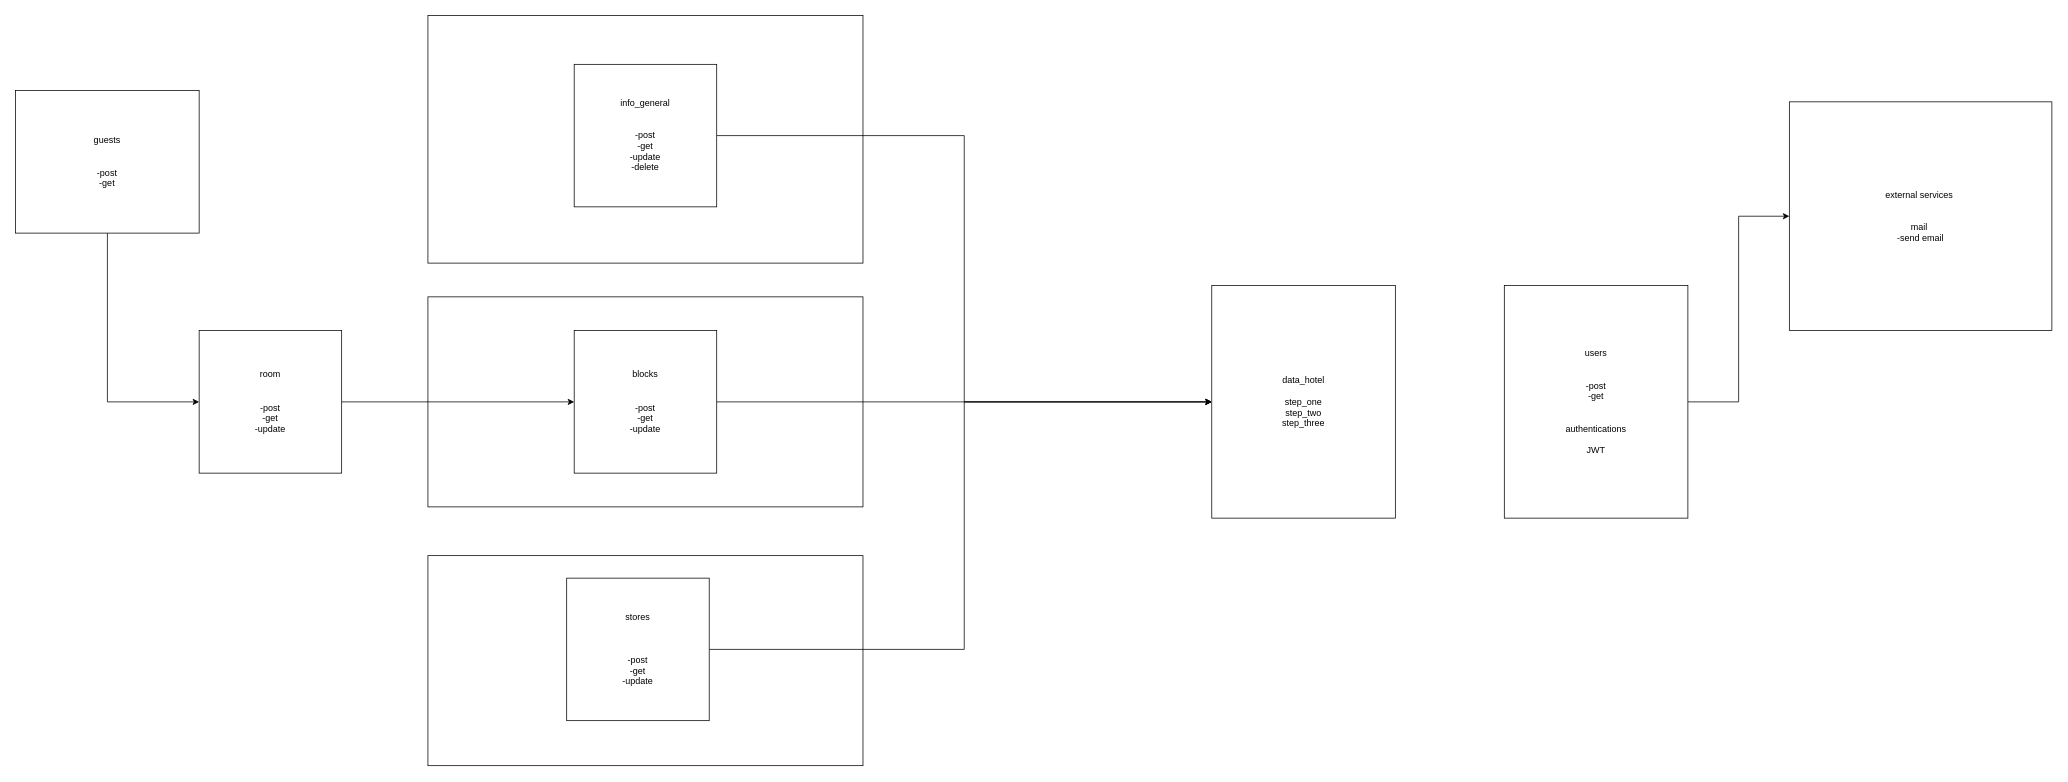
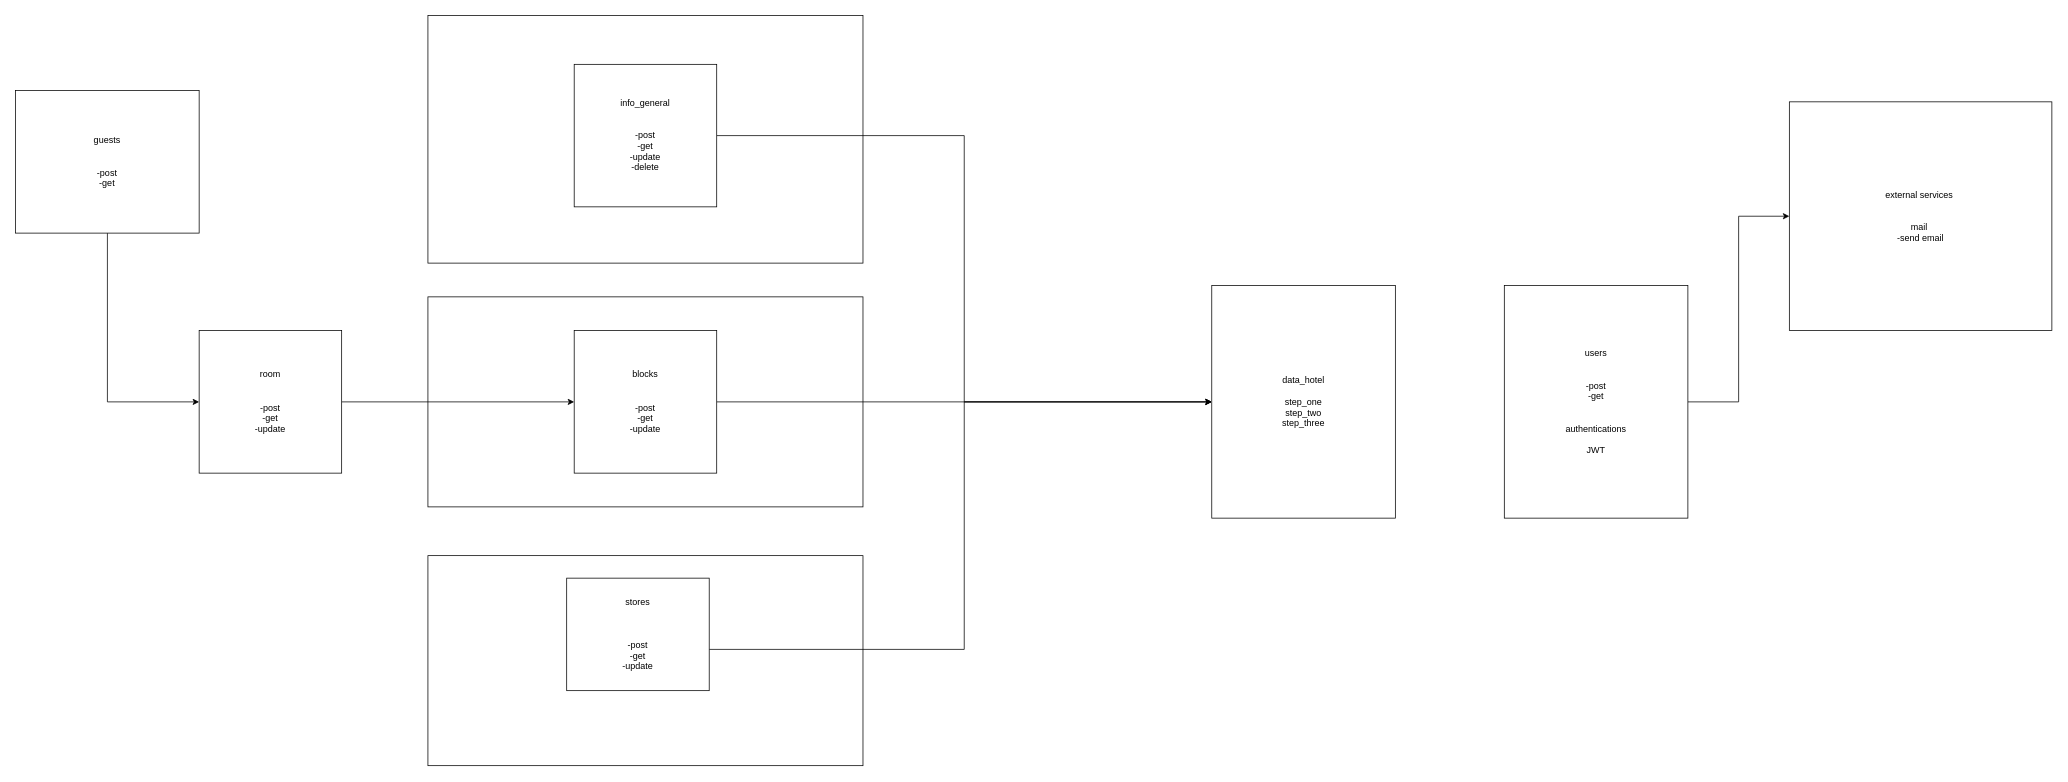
  <mxCell id="0" />
  <mxCell id="1" parent="0" />
  <mxCell id="2" value="" style="rounded=0;whiteSpace=wrap;html=1;" parent="1" vertex="1"><mxGeometry x="570" y="20" width="580" height="330" as="geometry" /></mxCell>
  <mxCell id="3" style="edgeStyle=orthogonalEdgeStyle;rounded=0;orthogonalLoop=1;jettySize=auto;html=1;entryX=0;entryY=0.5;entryDx=0;entryDy=0;" parent="1" source="4" target="12" edge="1"><mxGeometry relative="1" as="geometry" /></mxCell>
  <mxCell id="4" value="users&lt;br&gt;&lt;br&gt;&lt;br&gt;-post&lt;br&gt;-get&lt;br&gt;&lt;br&gt;&lt;br&gt;authentications&lt;br&gt;&lt;br&gt;JWT" style="rounded=0;whiteSpace=wrap;html=1;" parent="1" vertex="1"><mxGeometry x="2005" y="380" width="244.74" height="310" as="geometry" /></mxCell>
  <mxCell id="5" style="edgeStyle=orthogonalEdgeStyle;rounded=0;orthogonalLoop=1;jettySize=auto;html=1;entryX=0;entryY=0.5;entryDx=0;entryDy=0;" edge="1" parent="1" source="6" target="15"><mxGeometry relative="1" as="geometry" /></mxCell>
  <mxCell id="6" value="info_general&lt;br&gt;&lt;br&gt;&lt;br&gt;-post&lt;br&gt;-get&lt;br&gt;-update&lt;br&gt;-delete" style="rounded=0;whiteSpace=wrap;html=1;" parent="1" vertex="1"><mxGeometry x="765" y="85" width="190" height="190" as="geometry" /></mxCell>
  <mxCell id="7" value="" style="rounded=0;whiteSpace=wrap;html=1;" parent="1" vertex="1"><mxGeometry x="570" y="395" width="580" height="280" as="geometry" /></mxCell>
  <mxCell id="8" style="edgeStyle=orthogonalEdgeStyle;rounded=0;orthogonalLoop=1;jettySize=auto;html=1;entryX=0;entryY=0.5;entryDx=0;entryDy=0;" edge="1" parent="1" source="9" target="15"><mxGeometry relative="1" as="geometry" /></mxCell>
  <mxCell id="9" value="blocks&lt;br&gt;&lt;br&gt;&lt;br&gt;-post&lt;br&gt;-get&lt;br&gt;-update&lt;br&gt;" style="rounded=0;whiteSpace=wrap;html=1;" parent="1" vertex="1"><mxGeometry x="765" y="440" width="190" height="190" as="geometry" /></mxCell>
  <mxCell id="10" style="edgeStyle=orthogonalEdgeStyle;rounded=0;orthogonalLoop=1;jettySize=auto;html=1;" parent="1" source="11" target="9" edge="1"><mxGeometry relative="1" as="geometry" /></mxCell>
  <mxCell id="11" value="room&lt;br&gt;&lt;br&gt;&lt;br&gt;-post&lt;br&gt;-get&lt;br&gt;-update" style="rounded=0;whiteSpace=wrap;html=1;" parent="1" vertex="1"><mxGeometry x="265" y="440" width="190" height="190" as="geometry" /></mxCell>
  <mxCell id="12" value="external services&amp;nbsp;&lt;br&gt;&lt;br&gt;&lt;br&gt;mail&amp;nbsp;&lt;br&gt;-send email" style="rounded=0;whiteSpace=wrap;html=1;" parent="1" vertex="1"><mxGeometry x="2385" y="135" width="350" height="305" as="geometry" /></mxCell>
  <mxCell id="13" style="edgeStyle=orthogonalEdgeStyle;rounded=0;orthogonalLoop=1;jettySize=auto;html=1;entryX=0;entryY=0.5;entryDx=0;entryDy=0;" parent="1" source="14" target="11" edge="1"><mxGeometry relative="1" as="geometry" /></mxCell>
  <mxCell id="14" value="guests&lt;br&gt;&lt;br&gt;&lt;br&gt;-post&lt;br&gt;-get" style="rounded=0;whiteSpace=wrap;html=1;" parent="1" vertex="1"><mxGeometry x="20.26" y="120" width="244.74" height="190" as="geometry" /></mxCell>
  <mxCell id="15" value="data_hotel&lt;br&gt;&lt;br&gt;step_one&lt;br&gt;step_two&lt;br&gt;step_three" style="rounded=0;whiteSpace=wrap;html=1;" vertex="1" parent="1"><mxGeometry x="1615" y="380" width="244.74" height="310" as="geometry" /></mxCell>
  <mxCell id="16" value="" style="rounded=0;whiteSpace=wrap;html=1;" vertex="1" parent="1"><mxGeometry x="570" y="740" width="580" height="280" as="geometry" /></mxCell>
  <mxCell id="17" style="edgeStyle=orthogonalEdgeStyle;rounded=0;orthogonalLoop=1;jettySize=auto;html=1;entryX=0;entryY=0.5;entryDx=0;entryDy=0;" edge="1" parent="1" source="18" target="15"><mxGeometry relative="1" as="geometry"><Array as="points"><mxPoint x="1285" y="865" /><mxPoint x="1285" y="535" /></Array></mxGeometry></mxCell>
- <mxCell id="18" value="stores&lt;br&gt;&lt;br&gt;&lt;br&gt;&lt;br&gt;-post&lt;br&gt;-get&lt;br&gt;-update" style="rounded=0;whiteSpace=wrap;html=1;" vertex="1" parent="1"><mxGeometry x="755" y="770" width="190" height="190" as="geometry" /></mxCell>
+ <mxCell id="18" value="stores&lt;br&gt;&lt;br&gt;&lt;br&gt;&lt;br&gt;-post&lt;br&gt;-get&lt;br&gt;-update" style="rounded=0;whiteSpace=wrap;html=1;" vertex="1" parent="1"><mxGeometry x="755" y="770" width="190" height="150" as="geometry" /></mxCell>
